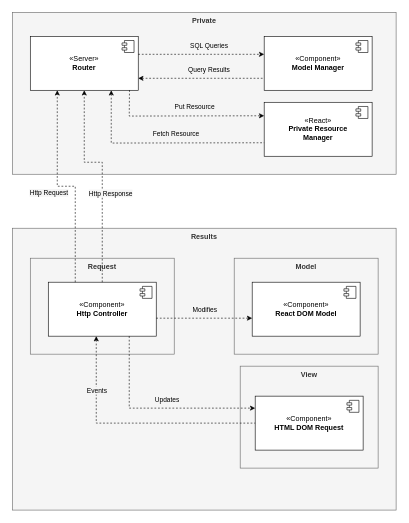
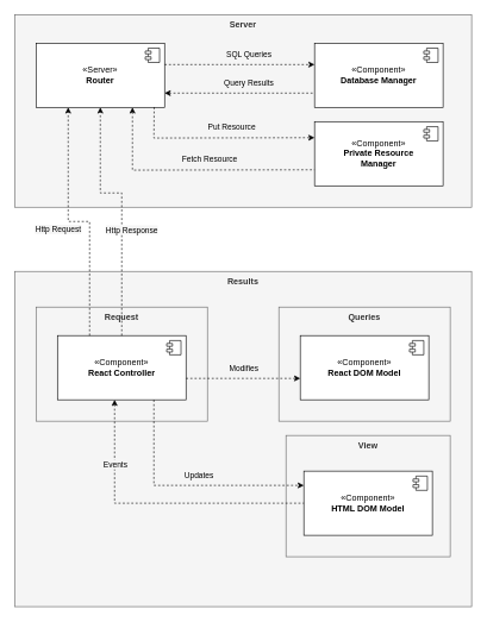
  <mxCell id="0" />
  <mxCell id="1" parent="0" />
  <mxCell id="2" value="Results" style="shape=rect;html=1;verticalAlign=top;fontStyle=1;whiteSpace=wrap;align=center;fillColor=#f5f5f5;fontColor=#333333;strokeColor=#666666;" vertex="1" parent="1"><mxGeometry x="20" y="380" width="640" height="470" as="geometry" /></mxCell>
  <mxCell id="3" value="Request" style="shape=rect;html=1;verticalAlign=top;fontStyle=1;whiteSpace=wrap;align=center;fillColor=#f5f5f5;fontColor=#333333;strokeColor=#666666;" vertex="1" parent="1"><mxGeometry x="50" y="430" width="240" height="160" as="geometry" /></mxCell>
- <mxCell id="4" value="Model" style="shape=rect;html=1;verticalAlign=top;fontStyle=1;whiteSpace=wrap;align=center;fillColor=#f5f5f5;fontColor=#333333;strokeColor=#666666;" vertex="1" parent="1"><mxGeometry x="390" y="430" width="240" height="160" as="geometry" /></mxCell>
+ <mxCell id="4" value="Queries" style="shape=rect;html=1;verticalAlign=top;fontStyle=1;whiteSpace=wrap;align=center;fillColor=#f5f5f5;fontColor=#333333;strokeColor=#666666;" vertex="1" parent="1"><mxGeometry x="390" y="430" width="240" height="160" as="geometry" /></mxCell>
  <mxCell id="5" value="View" style="shape=rect;html=1;verticalAlign=top;fontStyle=1;whiteSpace=wrap;align=center;fillColor=#f5f5f5;fontColor=#333333;strokeColor=#666666;" vertex="1" parent="1"><mxGeometry x="400" y="610" width="230" height="170" as="geometry" /></mxCell>
- <mxCell id="6" value="Private" style="shape=rect;html=1;verticalAlign=top;fontStyle=1;whiteSpace=wrap;align=center;fillColor=#f5f5f5;fontColor=#333333;strokeColor=#666666;" vertex="1" parent="1"><mxGeometry x="20" y="20" width="640" height="270" as="geometry" /></mxCell>
- <mxCell id="7" value="«Component»&lt;br&gt;&lt;b&gt;Model Manager&lt;/b&gt;" style="html=1;dropTarget=0;whiteSpace=wrap;" vertex="1" parent="1"><mxGeometry x="440" y="60" width="180" height="90" as="geometry" /></mxCell>
+ <mxCell id="6" value="Server" style="shape=rect;html=1;verticalAlign=top;fontStyle=1;whiteSpace=wrap;align=center;fillColor=#f5f5f5;fontColor=#333333;strokeColor=#666666;" vertex="1" parent="1"><mxGeometry x="20" y="20" width="640" height="270" as="geometry" /></mxCell>
+ <mxCell id="7" value="«Component»&lt;br&gt;&lt;b&gt;Database Manager&lt;/b&gt;" style="html=1;dropTarget=0;whiteSpace=wrap;" vertex="1" parent="1"><mxGeometry x="440" y="60" width="180" height="90" as="geometry" /></mxCell>
  <mxCell id="8" value="" style="shape=module;jettyWidth=8;jettyHeight=4;" vertex="1" parent="7"><mxGeometry x="1" width="20" height="20" relative="1" as="geometry"><mxPoint x="-27" y="7" as="offset" /></mxGeometry></mxCell>
  <mxCell id="9" value="«Server»&lt;br&gt;&lt;b&gt;Router&lt;/b&gt;" style="html=1;dropTarget=0;whiteSpace=wrap;" vertex="1" parent="1"><mxGeometry x="50" y="60" width="180" height="90" as="geometry" /></mxCell>
  <mxCell id="10" value="" style="shape=module;jettyWidth=8;jettyHeight=4;" vertex="1" parent="9"><mxGeometry x="1" width="20" height="20" relative="1" as="geometry"><mxPoint x="-27" y="7" as="offset" /></mxGeometry></mxCell>
- <mxCell id="11" value="«React»&lt;br&gt;&lt;b&gt;Private Resource &lt;br&gt;Manager&lt;/b&gt;" style="html=1;dropTarget=0;whiteSpace=wrap;" vertex="1" parent="1"><mxGeometry x="440" y="170" width="180" height="90" as="geometry" /></mxCell>
+ <mxCell id="11" value="«Component»&lt;br&gt;&lt;b&gt;Private Resource &lt;br&gt;Manager&lt;/b&gt;" style="html=1;dropTarget=0;whiteSpace=wrap;" vertex="1" parent="1"><mxGeometry x="440" y="170" width="180" height="90" as="geometry" /></mxCell>
  <mxCell id="12" value="" style="shape=module;jettyWidth=8;jettyHeight=4;" vertex="1" parent="11"><mxGeometry x="1" width="20" height="20" relative="1" as="geometry"><mxPoint x="-27" y="7" as="offset" /></mxGeometry></mxCell>
  <mxCell id="13" value="«Component»&lt;br&gt;&lt;b&gt;React DOM Model&lt;br&gt;&lt;/b&gt;" style="html=1;dropTarget=0;whiteSpace=wrap;" vertex="1" parent="1"><mxGeometry x="420" y="470" width="180" height="90" as="geometry" /></mxCell>
  <mxCell id="14" value="" style="shape=module;jettyWidth=8;jettyHeight=4;" vertex="1" parent="13"><mxGeometry x="1" width="20" height="20" relative="1" as="geometry"><mxPoint x="-27" y="7" as="offset" /></mxGeometry></mxCell>
- <mxCell id="15" value="«Component»&lt;br&gt;&lt;b&gt;Http Controller&lt;br&gt;&lt;/b&gt;" style="html=1;dropTarget=0;whiteSpace=wrap;" vertex="1" parent="1"><mxGeometry x="80" y="470" width="180" height="90" as="geometry" /></mxCell>
+ <mxCell id="15" value="«Component»&lt;br&gt;&lt;b&gt;React Controller&lt;br&gt;&lt;/b&gt;" style="html=1;dropTarget=0;whiteSpace=wrap;" vertex="1" parent="1"><mxGeometry x="80" y="470" width="180" height="90" as="geometry" /></mxCell>
  <mxCell id="16" value="" style="shape=module;jettyWidth=8;jettyHeight=4;" vertex="1" parent="15"><mxGeometry x="1" width="20" height="20" relative="1" as="geometry"><mxPoint x="-27" y="7" as="offset" /></mxGeometry></mxCell>
- <mxCell id="17" value="«Component»&lt;br&gt;&lt;b&gt;HTML DOM Request&lt;br&gt;&lt;/b&gt;" style="html=1;dropTarget=0;whiteSpace=wrap;" vertex="1" parent="1"><mxGeometry x="425" y="660" width="180" height="90" as="geometry" /></mxCell>
+ <mxCell id="17" value="«Component»&lt;br&gt;&lt;b&gt;HTML DOM Model&lt;br&gt;&lt;/b&gt;" style="html=1;dropTarget=0;whiteSpace=wrap;" vertex="1" parent="1"><mxGeometry x="425" y="660" width="180" height="90" as="geometry" /></mxCell>
  <mxCell id="18" value="" style="shape=module;jettyWidth=8;jettyHeight=4;" vertex="1" parent="17"><mxGeometry x="1" width="20" height="20" relative="1" as="geometry"><mxPoint x="-27" y="7" as="offset" /></mxGeometry></mxCell>
  <mxCell id="19" value="" style="edgeStyle=none;html=1;endArrow=classic;verticalAlign=bottom;rounded=0;entryX=0.25;entryY=1;entryDx=0;entryDy=0;exitX=0.25;exitY=0;exitDx=0;exitDy=0;endFill=1;dashed=1;" edge="1" parent="1" source="15" target="9"><mxGeometry width="160" relative="1" as="geometry"><mxPoint x="110" y="520" as="sourcePoint" /><mxPoint x="80" y="150" as="targetPoint" /><Array as="points"><mxPoint x="125" y="310" /><mxPoint x="95" y="310" /></Array></mxGeometry></mxCell>
  <mxCell id="20" value="Http Request" style="edgeLabel;html=1;align=center;verticalAlign=middle;resizable=0;points=[];labelBackgroundColor=#f5f5f5;" vertex="1" connectable="0" parent="19"><mxGeometry x="0.191" relative="1" as="geometry"><mxPoint x="-15" y="28" as="offset" /></mxGeometry></mxCell>
  <mxCell id="21" value="" style="edgeStyle=none;html=1;endArrow=classic;verticalAlign=bottom;rounded=0;entryX=0.5;entryY=1;entryDx=0;entryDy=0;exitX=0.5;exitY=0;exitDx=0;exitDy=0;startArrow=none;startFill=0;endFill=1;dashed=1;" edge="1" parent="1" source="15" target="9"><mxGeometry width="160" relative="1" as="geometry"><mxPoint x="171.5" y="521" as="sourcePoint" /><mxPoint x="168.5" y="150" as="targetPoint" /><Array as="points"><mxPoint x="170" y="270" /><mxPoint x="140" y="270" /></Array></mxGeometry></mxCell>
  <mxCell id="22" value="Http Response" style="edgeLabel;html=1;align=center;verticalAlign=middle;resizable=0;points=[];labelBackgroundColor=#f5f5f5;" vertex="1" connectable="0" parent="21"><mxGeometry x="0.191" relative="1" as="geometry"><mxPoint x="21" y="51" as="offset" /></mxGeometry></mxCell>
  <mxCell id="23" value="" style="edgeStyle=none;html=1;endArrow=classic;verticalAlign=bottom;rounded=0;entryX=0;entryY=0.5;entryDx=0;entryDy=0;exitX=1;exitY=0.5;exitDx=0;exitDy=0;startArrow=none;startFill=0;endFill=1;dashed=1;" edge="1" parent="1"><mxGeometry width="160" relative="1" as="geometry"><mxPoint x="260" y="530" as="sourcePoint" /><mxPoint x="420" y="530" as="targetPoint" /></mxGeometry></mxCell>
  <mxCell id="24" value="Modifies" style="edgeLabel;html=1;align=center;verticalAlign=middle;resizable=0;points=[];labelBackgroundColor=#f5f5f5;" vertex="1" connectable="0" parent="23"><mxGeometry x="0.191" relative="1" as="geometry"><mxPoint x="-15" y="-15" as="offset" /></mxGeometry></mxCell>
  <mxCell id="25" value="" style="edgeStyle=none;html=1;endArrow=classic;verticalAlign=bottom;rounded=0;entryX=0;entryY=0.5;entryDx=0;entryDy=0;exitX=0.75;exitY=1;exitDx=0;exitDy=0;startArrow=none;startFill=0;endFill=1;dashed=1;" edge="1" parent="1" source="15"><mxGeometry width="160" relative="1" as="geometry"><mxPoint x="265" y="680" as="sourcePoint" /><mxPoint x="425" y="680" as="targetPoint" /><Array as="points"><mxPoint x="215" y="680" /></Array></mxGeometry></mxCell>
  <mxCell id="26" value="Updates" style="edgeLabel;html=1;align=center;verticalAlign=middle;resizable=0;points=[];labelBackgroundColor=#f5f5f5;" vertex="1" connectable="0" parent="25"><mxGeometry x="0.191" relative="1" as="geometry"><mxPoint x="-15" y="-15" as="offset" /></mxGeometry></mxCell>
  <mxCell id="27" value="" style="edgeStyle=none;html=1;endArrow=none;verticalAlign=bottom;rounded=0;entryX=0;entryY=0.5;entryDx=0;entryDy=0;exitX=0.75;exitY=1;exitDx=0;exitDy=0;startArrow=classic;startFill=1;endFill=0;dashed=1;" edge="1" parent="1" target="17"><mxGeometry width="160" relative="1" as="geometry"><mxPoint x="160" y="560" as="sourcePoint" /><mxPoint x="370" y="680" as="targetPoint" /><Array as="points"><mxPoint x="160" y="705" /></Array></mxGeometry></mxCell>
  <mxCell id="28" value="Events" style="edgeLabel;html=1;align=center;verticalAlign=middle;resizable=0;points=[];labelBackgroundColor=#f5f5f5;" vertex="1" connectable="0" parent="27"><mxGeometry x="0.191" relative="1" as="geometry"><mxPoint x="-99" y="-55" as="offset" /></mxGeometry></mxCell>
  <mxCell id="29" value="" style="edgeStyle=none;html=1;endArrow=classic;verticalAlign=bottom;rounded=0;entryX=0;entryY=0.5;entryDx=0;entryDy=0;exitX=1;exitY=0.5;exitDx=0;exitDy=0;startArrow=none;startFill=0;endFill=1;dashed=1;" edge="1" parent="1"><mxGeometry width="160" relative="1" as="geometry"><mxPoint x="230" y="90" as="sourcePoint" /><mxPoint x="440" y="90" as="targetPoint" /></mxGeometry></mxCell>
  <mxCell id="30" value="SQL Queries" style="edgeLabel;html=1;align=center;verticalAlign=middle;resizable=0;points=[];labelBackgroundColor=#f5f5f5;" vertex="1" connectable="0" parent="29"><mxGeometry x="0.191" relative="1" as="geometry"><mxPoint x="-8" y="-15" as="offset" /></mxGeometry></mxCell>
  <mxCell id="31" value="" style="edgeStyle=none;html=1;endArrow=classic;verticalAlign=bottom;rounded=0;entryX=0;entryY=0.25;entryDx=0;entryDy=0;startArrow=none;startFill=0;endFill=1;exitX=0.919;exitY=0.996;exitDx=0;exitDy=0;exitPerimeter=0;dashed=1;" edge="1" parent="1" source="9" target="11"><mxGeometry width="160" relative="1" as="geometry"><mxPoint x="190" y="150" as="sourcePoint" /><mxPoint x="440" y="210" as="targetPoint" /><Array as="points"><mxPoint x="215" y="193" /></Array></mxGeometry></mxCell>
  <mxCell id="32" value="Put Resource" style="edgeLabel;html=1;align=center;verticalAlign=middle;resizable=0;points=[];labelBackgroundColor=#f5f5f5;" vertex="1" connectable="0" parent="31"><mxGeometry x="0.191" relative="1" as="geometry"><mxPoint x="-8" y="-15" as="offset" /></mxGeometry></mxCell>
  <mxCell id="33" value="" style="edgeStyle=none;html=1;endArrow=none;verticalAlign=bottom;rounded=0;entryX=0;entryY=0.75;entryDx=0;entryDy=0;exitX=0.75;exitY=1;exitDx=0;exitDy=0;startArrow=classic;startFill=1;endFill=0;dashed=1;" edge="1" parent="1" source="9" target="11"><mxGeometry width="160" relative="1" as="geometry"><mxPoint x="195" y="160" as="sourcePoint" /><mxPoint x="450" y="225" as="targetPoint" /><Array as="points"><mxPoint x="185" y="238" /></Array></mxGeometry></mxCell>
  <mxCell id="34" value="Fetch Resource" style="edgeLabel;html=1;align=center;verticalAlign=middle;resizable=0;points=[];labelBackgroundColor=#f5f5f5;" vertex="1" connectable="0" parent="33"><mxGeometry x="0.191" relative="1" as="geometry"><mxPoint x="-8" y="-15" as="offset" /></mxGeometry></mxCell>
  <mxCell id="35" value="" style="edgeStyle=none;html=1;endArrow=none;verticalAlign=bottom;rounded=0;entryX=0;entryY=0.5;entryDx=0;entryDy=0;exitX=1;exitY=0.5;exitDx=0;exitDy=0;startArrow=classic;startFill=1;endFill=0;dashed=1;" edge="1" parent="1"><mxGeometry width="160" relative="1" as="geometry"><mxPoint x="230" y="130" as="sourcePoint" /><mxPoint x="440" y="130" as="targetPoint" /></mxGeometry></mxCell>
  <mxCell id="36" value="Query Results" style="edgeLabel;html=1;align=center;verticalAlign=middle;resizable=0;points=[];labelBackgroundColor=#f5f5f5;" vertex="1" connectable="0" parent="35"><mxGeometry x="0.191" relative="1" as="geometry"><mxPoint x="-8" y="-15" as="offset" /></mxGeometry></mxCell>
